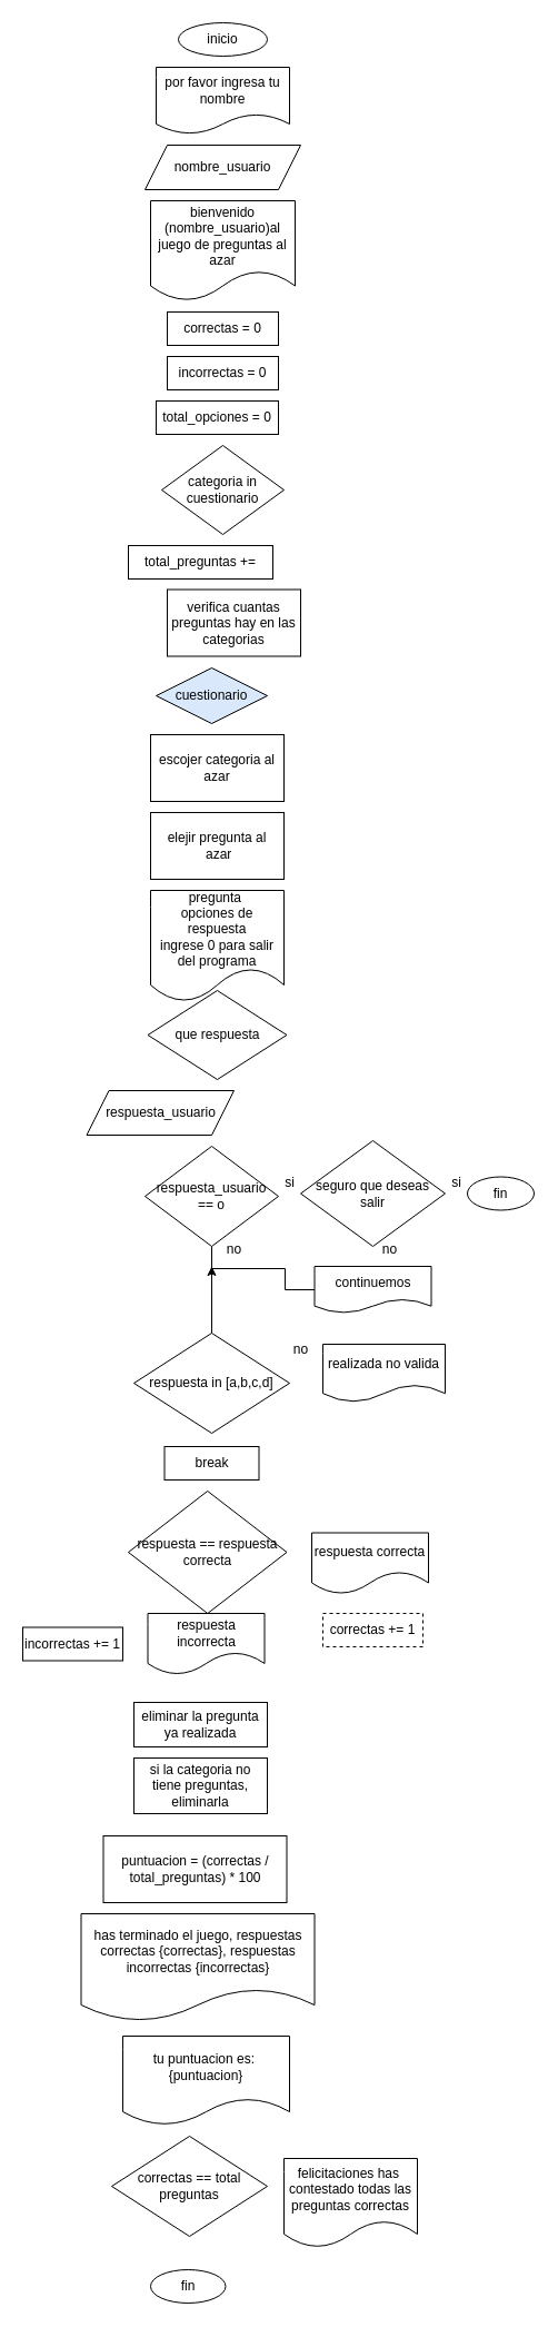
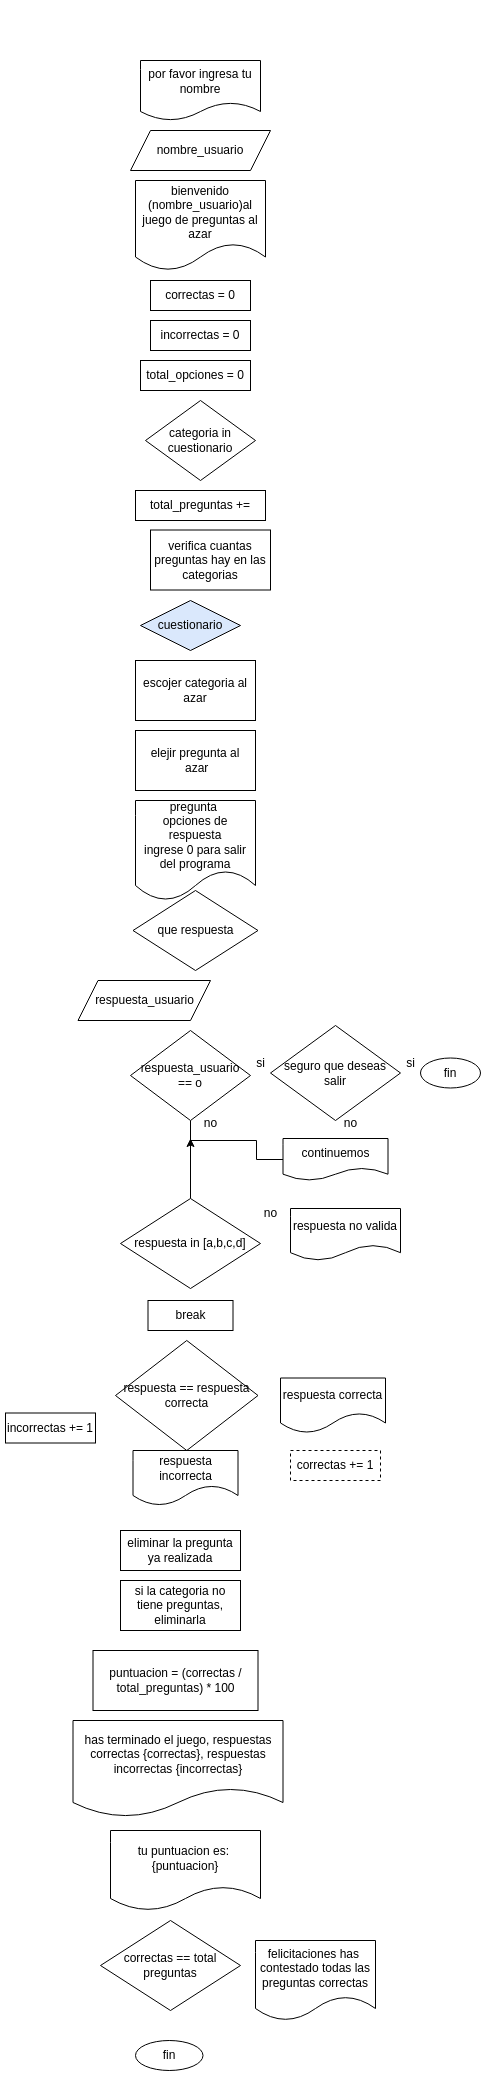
  <mxCell id="0" />
  <mxCell id="1" parent="0" />
- <mxCell id="2" value="inicio" style="ellipse;whiteSpace=wrap;html=1;" vertex="1" parent="1"><mxGeometry x="160" y="20" width="80" height="30" as="geometry" /></mxCell>
  <mxCell id="3" value="nombre_usuario" style="shape=parallelogram;perimeter=parallelogramPerimeter;whiteSpace=wrap;html=1;fixedSize=1;" vertex="1" parent="1"><mxGeometry x="130" y="130" width="140" height="40" as="geometry" /></mxCell>
  <mxCell id="4" value="por favor ingresa tu nombre" style="shape=document;whiteSpace=wrap;html=1;boundedLbl=1;" vertex="1" parent="1"><mxGeometry x="140" y="60" width="120" height="60" as="geometry" /></mxCell>
  <mxCell id="5" value="bienvenido (nombre_usuario)al juego de preguntas al azar" style="shape=document;whiteSpace=wrap;html=1;boundedLbl=1;" vertex="1" parent="1"><mxGeometry x="135" y="180" width="130" height="90" as="geometry" /></mxCell>
  <mxCell id="6" value="correctas = 0" style="rounded=0;whiteSpace=wrap;html=1;" vertex="1" parent="1"><mxGeometry x="150" y="280" width="100" height="30" as="geometry" /></mxCell>
  <mxCell id="7" value="incorrectas = 0" style="rounded=0;whiteSpace=wrap;html=1;" vertex="1" parent="1"><mxGeometry x="150" y="320" width="100" height="30" as="geometry" /></mxCell>
  <mxCell id="8" value="total_opciones = 0" style="rounded=0;whiteSpace=wrap;html=1;" vertex="1" parent="1"><mxGeometry x="140" y="360" width="110" height="30" as="geometry" /></mxCell>
  <mxCell id="9" value="categoria in cuestionario" style="rhombus;whiteSpace=wrap;html=1;" vertex="1" parent="1"><mxGeometry x="145" y="400" width="110" height="80" as="geometry" /></mxCell>
- <mxCell id="10" value="total_preguntas +=" style="rounded=0;whiteSpace=wrap;html=1;" vertex="1" parent="1"><mxGeometry x="115" y="490" width="130" height="30" as="geometry" /></mxCell>
+ <mxCell id="10" value="total_preguntas +=" style="rounded=0;whiteSpace=wrap;html=1;" vertex="1" parent="1"><mxGeometry x="135" y="490" width="130" height="30" as="geometry" /></mxCell>
  <mxCell id="11" value="verifica cuantas preguntas hay en las categorias" style="rounded=0;whiteSpace=wrap;html=1;" vertex="1" parent="1"><mxGeometry x="150" y="529.5" width="120" height="60" as="geometry" /></mxCell>
  <mxCell id="12" value="cuestionario" style="rhombus;whiteSpace=wrap;html=1;fillColor=#dae8fc;" vertex="1" parent="1"><mxGeometry x="140" y="600" width="100" height="50" as="geometry" /></mxCell>
  <mxCell id="13" value="escojer categoria al azar" style="rounded=0;whiteSpace=wrap;html=1;" vertex="1" parent="1"><mxGeometry x="135" y="660" width="120" height="60" as="geometry" /></mxCell>
  <mxCell id="14" value="elejir pregunta al&lt;div&gt;&amp;nbsp;azar&lt;/div&gt;" style="rounded=0;whiteSpace=wrap;html=1;" vertex="1" parent="1"><mxGeometry x="135" y="730" width="120" height="60" as="geometry" /></mxCell>
  <mxCell id="15" value="pregunta&amp;nbsp;&lt;div&gt;opciones de respuesta&lt;/div&gt;&lt;div&gt;ingrese 0 para salir del programa&lt;/div&gt;" style="shape=document;whiteSpace=wrap;html=1;boundedLbl=1;" vertex="1" parent="1"><mxGeometry x="135" y="800" width="120" height="100" as="geometry" /></mxCell>
  <mxCell id="16" value="que respuesta" style="rhombus;whiteSpace=wrap;html=1;" vertex="1" parent="1"><mxGeometry x="132.5" y="890" width="125" height="80" as="geometry" /></mxCell>
  <mxCell id="17" value="respuesta_usuario" style="shape=parallelogram;perimeter=parallelogramPerimeter;whiteSpace=wrap;html=1;fixedSize=1;" vertex="1" parent="1"><mxGeometry x="77.5" y="980" width="132.5" height="40" as="geometry" /></mxCell>
  <mxCell id="18" value="" style="edgeStyle=orthogonalEdgeStyle;rounded=0;orthogonalLoop=1;jettySize=auto;html=1;endArrow=none;" edge="1" parent="1" source="19" target="27"><mxGeometry relative="1" as="geometry" /></mxCell>
  <mxCell id="19" value="respuesta_usuario&lt;div&gt;== o&lt;/div&gt;" style="rhombus;whiteSpace=wrap;html=1;" vertex="1" parent="1"><mxGeometry x="130" y="1030" width="120" height="90" as="geometry" /></mxCell>
  <mxCell id="20" value="seguro que deseas&lt;div&gt;salir&lt;/div&gt;" style="rhombus;whiteSpace=wrap;html=1;" vertex="1" parent="1"><mxGeometry x="270" y="1025" width="130" height="95" as="geometry" /></mxCell>
  <mxCell id="21" value="si" style="text;html=1;align=center;verticalAlign=middle;resizable=0;points=[];autosize=1;strokeColor=none;fillColor=none;" vertex="1" parent="1"><mxGeometry x="245" y="1048" width="30" height="30" as="geometry" /></mxCell>
  <mxCell id="22" value="fin" style="ellipse;whiteSpace=wrap;html=1;" vertex="1" parent="1"><mxGeometry x="420" y="1057.5" width="60" height="30" as="geometry" /></mxCell>
  <mxCell id="23" value="si" style="text;html=1;align=center;verticalAlign=middle;resizable=0;points=[];autosize=1;strokeColor=none;fillColor=none;" vertex="1" parent="1"><mxGeometry x="395" y="1048" width="30" height="30" as="geometry" /></mxCell>
  <mxCell id="24" value="no" style="text;html=1;align=center;verticalAlign=middle;resizable=0;points=[];autosize=1;strokeColor=none;fillColor=none;" vertex="1" parent="1"><mxGeometry x="330" y="1108" width="40" height="30" as="geometry" /></mxCell>
  <mxCell id="25" value="" style="edgeStyle=orthogonalEdgeStyle;rounded=0;orthogonalLoop=1;jettySize=auto;html=1;" edge="1" parent="1" source="26" target="28"><mxGeometry relative="1" as="geometry"><Array as="points"><mxPoint x="256" y="1159" /><mxPoint x="256" y="1140" /><mxPoint x="190" y="1140" /></Array></mxGeometry></mxCell>
  <mxCell id="26" value="continuemos" style="shape=document;whiteSpace=wrap;html=1;boundedLbl=1;" vertex="1" parent="1"><mxGeometry x="282.5" y="1138" width="105" height="42" as="geometry" /></mxCell>
  <mxCell id="27" value="respuesta in [a,b,c,d]" style="rhombus;whiteSpace=wrap;html=1;" vertex="1" parent="1"><mxGeometry x="120" y="1198" width="140" height="90" as="geometry" /></mxCell>
  <mxCell id="28" value="no" style="text;html=1;align=center;verticalAlign=middle;resizable=0;points=[];autosize=1;strokeColor=none;fillColor=none;" vertex="1" parent="1"><mxGeometry x="190" y="1108" width="40" height="30" as="geometry" /></mxCell>
  <mxCell id="29" value="no" style="text;html=1;align=center;verticalAlign=middle;resizable=0;points=[];autosize=1;strokeColor=none;fillColor=none;" vertex="1" parent="1"><mxGeometry x="250" y="1198" width="40" height="30" as="geometry" /></mxCell>
- <mxCell id="30" value="realizada no valida" style="shape=document;whiteSpace=wrap;html=1;boundedLbl=1;" vertex="1" parent="1"><mxGeometry x="290" y="1208" width="110" height="52" as="geometry" /></mxCell>
+ <mxCell id="30" value="respuesta no valida" style="shape=document;whiteSpace=wrap;html=1;boundedLbl=1;" vertex="1" parent="1"><mxGeometry x="290" y="1208" width="110" height="52" as="geometry" /></mxCell>
  <mxCell id="31" value="break" style="rounded=0;whiteSpace=wrap;html=1;" vertex="1" parent="1"><mxGeometry x="147.5" y="1300" width="85" height="30" as="geometry" /></mxCell>
  <mxCell id="32" value="respuesta == respuesta correcta" style="rhombus;whiteSpace=wrap;html=1;" vertex="1" parent="1"><mxGeometry x="115" y="1340" width="142.5" height="110" as="geometry" /></mxCell>
  <mxCell id="33" value="respuesta incorrecta" style="shape=document;whiteSpace=wrap;html=1;boundedLbl=1;size=0.364;" vertex="1" parent="1"><mxGeometry x="132.5" y="1450" width="105" height="55" as="geometry" /></mxCell>
  <mxCell id="34" value="respuesta correcta" style="shape=document;whiteSpace=wrap;html=1;boundedLbl=1;size=0.364;" vertex="1" parent="1"><mxGeometry x="280" y="1377.5" width="105" height="55" as="geometry" /></mxCell>
  <mxCell id="35" value="correctas += 1" style="rounded=0;whiteSpace=wrap;html=1;dashed=1;" vertex="1" parent="1"><mxGeometry x="290" y="1450" width="90" height="30" as="geometry" /></mxCell>
- <mxCell id="36" value="incorrectas += 1" style="rounded=0;whiteSpace=wrap;html=1;" vertex="1" parent="1"><mxGeometry x="20" y="1462.5" width="90" height="30" as="geometry" /></mxCell>
+ <mxCell id="36" value="incorrectas += 1" style="rounded=0;whiteSpace=wrap;html=1;" vertex="1" parent="1"><mxGeometry x="5" y="1412.5" width="90" height="30" as="geometry" /></mxCell>
  <mxCell id="37" value="eliminar la pregunta ya realizada" style="rounded=0;whiteSpace=wrap;html=1;" vertex="1" parent="1"><mxGeometry x="120" y="1530" width="120" height="40" as="geometry" /></mxCell>
  <mxCell id="38" value="si la categoria no tiene preguntas, eliminarla" style="rounded=0;whiteSpace=wrap;html=1;" vertex="1" parent="1"><mxGeometry x="120" y="1580" width="120" height="50" as="geometry" /></mxCell>
  <mxCell id="39" value="puntuacion = (correctas / total_preguntas) * 100" style="rounded=0;whiteSpace=wrap;html=1;" vertex="1" parent="1"><mxGeometry x="92.5" y="1650" width="165" height="60" as="geometry" /></mxCell>
  <mxCell id="40" value="has terminado el juego, respuestas correctas {correctas}, respuestas incorrectas {incorrectas}" style="shape=document;whiteSpace=wrap;html=1;boundedLbl=1;" vertex="1" parent="1"><mxGeometry x="72.5" y="1720" width="210" height="96.5" as="geometry" /></mxCell>
  <mxCell id="41" value="tu puntuacion es:&amp;nbsp;&lt;div&gt;{puntuacion}&lt;/div&gt;" style="shape=document;whiteSpace=wrap;html=1;boundedLbl=1;" vertex="1" parent="1"><mxGeometry x="110" y="1830" width="150" height="80" as="geometry" /></mxCell>
  <mxCell id="42" value="correctas == total preguntas" style="rhombus;whiteSpace=wrap;html=1;" vertex="1" parent="1"><mxGeometry x="100" y="1920" width="140" height="90" as="geometry" /></mxCell>
  <mxCell id="43" value="felicitaciones has&amp;nbsp;&lt;div&gt;contestado todas las preguntas correctas&lt;/div&gt;" style="shape=document;whiteSpace=wrap;html=1;boundedLbl=1;" vertex="1" parent="1"><mxGeometry x="255" y="1940" width="120" height="80" as="geometry" /></mxCell>
  <mxCell id="44" value="fin" style="ellipse;whiteSpace=wrap;html=1;" vertex="1" parent="1"><mxGeometry x="135" y="2040" width="67.5" height="30" as="geometry" /></mxCell>
